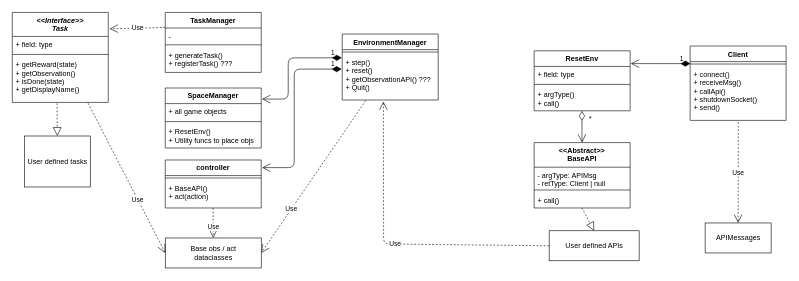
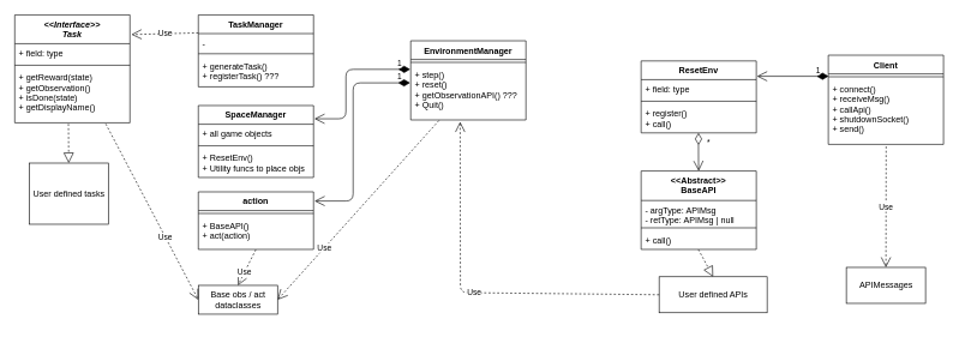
  <mxCell id="0" />
  <mxCell id="1" parent="0" />
  <mxCell id="2" value="EnvironmentManager" style="swimlane;fontStyle=1;align=center;verticalAlign=top;childLayout=stackLayout;horizontal=1;startSize=26;horizontalStack=0;resizeParent=1;resizeParentMax=0;resizeLast=0;collapsible=1;marginBottom=0;" parent="1" vertex="1"><mxGeometry x="570" y="56" width="160" height="110" as="geometry" /></mxCell>
  <mxCell id="3" value="" style="line;strokeWidth=1;fillColor=none;align=left;verticalAlign=middle;spacingTop=-1;spacingLeft=3;spacingRight=3;rotatable=0;labelPosition=right;points=[];portConstraint=eastwest;strokeColor=inherit;" parent="2" vertex="1"><mxGeometry y="26" width="160" height="8" as="geometry" /></mxCell>
  <mxCell id="4" value="+ step()&#10;+ reset()&#10;+ getObservationAPI() ???&#10;+ Quit()" style="text;strokeColor=none;fillColor=none;align=left;verticalAlign=top;spacingLeft=4;spacingRight=4;overflow=hidden;rotatable=0;points=[[0,0.5],[1,0.5]];portConstraint=eastwest;" parent="2" vertex="1"><mxGeometry y="34" width="160" height="76" as="geometry" /></mxCell>
  <mxCell id="5" value="1" style="endArrow=open;html=1;endSize=12;startArrow=diamondThin;startSize=14;startFill=1;edgeStyle=orthogonalEdgeStyle;align=left;verticalAlign=bottom;exitX=-0.004;exitY=0.075;exitDx=0;exitDy=0;exitPerimeter=0;entryX=1.008;entryY=0.184;entryDx=0;entryDy=0;entryPerimeter=0;" parent="1" source="4" target="38" edge="1"><mxGeometry x="-0.808" relative="1" as="geometry"><mxPoint x="230" y="196" as="sourcePoint" /><mxPoint x="390" y="196" as="targetPoint" /><mxPoint as="offset" /><Array as="points"><mxPoint x="480" y="96" /><mxPoint x="480" y="164" /></Array></mxGeometry></mxCell>
- <mxCell id="6" value="controller" style="swimlane;fontStyle=1;align=center;verticalAlign=top;childLayout=stackLayout;horizontal=1;startSize=26;horizontalStack=0;resizeParent=1;resizeParentMax=0;resizeLast=0;collapsible=1;marginBottom=0;" parent="1" vertex="1"><mxGeometry x="275" y="266" width="160" height="80" as="geometry" /></mxCell>
+ <mxCell id="6" value="action" style="swimlane;fontStyle=1;align=center;verticalAlign=top;childLayout=stackLayout;horizontal=1;startSize=26;horizontalStack=0;resizeParent=1;resizeParentMax=0;resizeLast=0;collapsible=1;marginBottom=0;" parent="1" vertex="1"><mxGeometry x="275" y="266" width="160" height="80" as="geometry" /></mxCell>
  <mxCell id="7" value="" style="line;strokeWidth=1;fillColor=none;align=left;verticalAlign=middle;spacingTop=-1;spacingLeft=3;spacingRight=3;rotatable=0;labelPosition=right;points=[];portConstraint=eastwest;strokeColor=inherit;" parent="6" vertex="1"><mxGeometry y="26" width="160" height="8" as="geometry" /></mxCell>
  <mxCell id="8" value="+ BaseAPI()&#10;+ act(action)" style="text;strokeColor=none;fillColor=none;align=left;verticalAlign=top;spacingLeft=4;spacingRight=4;overflow=hidden;rotatable=0;points=[[0,0.5],[1,0.5]];portConstraint=eastwest;" parent="6" vertex="1"><mxGeometry y="34" width="160" height="46" as="geometry" /></mxCell>
  <mxCell id="9" value="1" style="endArrow=open;html=1;endSize=12;startArrow=diamondThin;startSize=14;startFill=1;edgeStyle=orthogonalEdgeStyle;align=left;verticalAlign=bottom;exitX=-0.005;exitY=0.322;exitDx=0;exitDy=0;exitPerimeter=0;entryX=1.009;entryY=0.159;entryDx=0;entryDy=0;entryPerimeter=0;" parent="1" source="4" target="6" edge="1"><mxGeometry x="-0.871" relative="1" as="geometry"><mxPoint x="191.12" y="131.534" as="sourcePoint" /><mxPoint x="490" y="386" as="targetPoint" /><mxPoint as="offset" /><Array as="points"><mxPoint x="490" y="114" /><mxPoint x="490" y="279" /></Array></mxGeometry></mxCell>
  <mxCell id="10" value="Client" style="swimlane;fontStyle=1;align=center;verticalAlign=top;childLayout=stackLayout;horizontal=1;startSize=26;horizontalStack=0;resizeParent=1;resizeParentMax=0;resizeLast=0;collapsible=1;marginBottom=0;" parent="1" vertex="1"><mxGeometry x="1150" y="76" width="160" height="124" as="geometry" /></mxCell>
  <mxCell id="11" value="" style="line;strokeWidth=1;fillColor=none;align=left;verticalAlign=middle;spacingTop=-1;spacingLeft=3;spacingRight=3;rotatable=0;labelPosition=right;points=[];portConstraint=eastwest;strokeColor=inherit;" parent="10" vertex="1"><mxGeometry y="26" width="160" height="8" as="geometry" /></mxCell>
  <mxCell id="12" value="+ connect()&#10;+ receiveMsg()&#10;+ callApi()&#10;+ shutdownSocket()&#10;+ send()" style="text;strokeColor=none;fillColor=none;align=left;verticalAlign=top;spacingLeft=4;spacingRight=4;overflow=hidden;rotatable=0;points=[[0,0.5],[1,0.5]];portConstraint=eastwest;" parent="10" vertex="1"><mxGeometry y="34" width="160" height="90" as="geometry" /></mxCell>
  <mxCell id="13" value="ResetEnv" style="swimlane;fontStyle=1;align=center;verticalAlign=top;childLayout=stackLayout;horizontal=1;startSize=26;horizontalStack=0;resizeParent=1;resizeParentMax=0;resizeLast=0;collapsible=1;marginBottom=0;" parent="1" vertex="1"><mxGeometry x="890" y="84" width="160" height="100" as="geometry" /></mxCell>
  <mxCell id="14" value="+ field: type" style="text;strokeColor=none;fillColor=none;align=left;verticalAlign=top;spacingLeft=4;spacingRight=4;overflow=hidden;rotatable=0;points=[[0,0.5],[1,0.5]];portConstraint=eastwest;" parent="13" vertex="1"><mxGeometry y="26" width="160" height="26" as="geometry" /></mxCell>
  <mxCell id="15" value="" style="line;strokeWidth=1;fillColor=none;align=left;verticalAlign=middle;spacingTop=-1;spacingLeft=3;spacingRight=3;rotatable=0;labelPosition=right;points=[];portConstraint=eastwest;strokeColor=inherit;" parent="13" vertex="1"><mxGeometry y="52" width="160" height="8" as="geometry" /></mxCell>
- <mxCell id="16" value="+ argType()&#10;+ call()" style="text;strokeColor=none;fillColor=none;align=left;verticalAlign=top;spacingLeft=4;spacingRight=4;overflow=hidden;rotatable=0;points=[[0,0.5],[1,0.5]];portConstraint=eastwest;" parent="13" vertex="1"><mxGeometry y="60" width="160" height="40" as="geometry" /></mxCell>
+ <mxCell id="16" value="+ register()&#10;+ call()" style="text;strokeColor=none;fillColor=none;align=left;verticalAlign=top;spacingLeft=4;spacingRight=4;overflow=hidden;rotatable=0;points=[[0,0.5],[1,0.5]];portConstraint=eastwest;" parent="13" vertex="1"><mxGeometry y="60" width="160" height="40" as="geometry" /></mxCell>
  <mxCell id="17" value="1" style="endArrow=open;html=1;endSize=12;startArrow=diamondThin;startSize=14;startFill=1;edgeStyle=orthogonalEdgeStyle;align=left;verticalAlign=bottom;entryX=1.006;entryY=0.213;entryDx=0;entryDy=0;entryPerimeter=0;exitX=0.003;exitY=0.416;exitDx=0;exitDy=0;exitPerimeter=0;" parent="1" source="11" target="13" edge="1"><mxGeometry x="-0.612" y="1" relative="1" as="geometry"><mxPoint x="1140" y="104" as="sourcePoint" /><mxPoint x="1000" y="104" as="targetPoint" /><mxPoint as="offset" /></mxGeometry></mxCell>
  <mxCell id="18" value="APIMessages" style="html=1;" parent="1" vertex="1"><mxGeometry x="1175" y="371" width="110" height="50" as="geometry" /></mxCell>
  <mxCell id="19" value="Use" style="endArrow=open;endSize=12;dashed=1;html=1;exitX=0.502;exitY=1.031;exitDx=0;exitDy=0;exitPerimeter=0;" parent="1" source="12" target="18" edge="1"><mxGeometry width="160" relative="1" as="geometry"><mxPoint x="900" y="254" as="sourcePoint" /><mxPoint x="1060" y="254" as="targetPoint" /></mxGeometry></mxCell>
  <mxCell id="20" value="&lt;&lt;Interface&gt;&gt;&#10;Task" style="swimlane;fontStyle=3;align=center;verticalAlign=top;childLayout=stackLayout;horizontal=1;startSize=40;horizontalStack=0;resizeParent=1;resizeParentMax=0;resizeLast=0;collapsible=1;marginBottom=0;" vertex="1" parent="1"><mxGeometry x="20" y="20" width="160" height="150" as="geometry"><mxRectangle x="160" y="350" width="120" height="40" as="alternateBounds" /></mxGeometry></mxCell>
  <mxCell id="21" value="+ field: type" style="text;strokeColor=none;fillColor=none;align=left;verticalAlign=top;spacingLeft=4;spacingRight=4;overflow=hidden;rotatable=0;points=[[0,0.5],[1,0.5]];portConstraint=eastwest;" vertex="1" parent="20"><mxGeometry y="40" width="160" height="26" as="geometry" /></mxCell>
  <mxCell id="22" value="" style="line;strokeWidth=1;fillColor=none;align=left;verticalAlign=middle;spacingTop=-1;spacingLeft=3;spacingRight=3;rotatable=0;labelPosition=right;points=[];portConstraint=eastwest;strokeColor=inherit;" vertex="1" parent="20"><mxGeometry y="66" width="160" height="8" as="geometry" /></mxCell>
  <mxCell id="23" value="+ getReward(state)&#10;+ getObservation()&#10;+ isDone(state)&#10;+ getDisplayName()" style="text;strokeColor=none;fillColor=none;align=left;verticalAlign=top;spacingLeft=4;spacingRight=4;overflow=hidden;rotatable=0;points=[[0,0.5],[1,0.5]];portConstraint=eastwest;" vertex="1" parent="20"><mxGeometry y="74" width="160" height="76" as="geometry" /></mxCell>
  <mxCell id="24" value="" style="endArrow=block;dashed=1;endFill=0;endSize=12;html=1;exitX=0.466;exitY=1.019;exitDx=0;exitDy=0;exitPerimeter=0;entryX=0.5;entryY=0;entryDx=0;entryDy=0;" edge="1" parent="1" source="23" target="25"><mxGeometry width="160" relative="1" as="geometry"><mxPoint x="50" y="386" as="sourcePoint" /><mxPoint x="105" y="396" as="targetPoint" /></mxGeometry></mxCell>
  <mxCell id="25" value="User defined tasks" style="html=1;" vertex="1" parent="1"><mxGeometry x="40" y="226" width="110" height="85" as="geometry" /></mxCell>
  <mxCell id="26" value="Use" style="endArrow=open;endSize=12;dashed=1;html=1;exitX=0;exitY=0.25;exitDx=0;exitDy=0;entryX=1.013;entryY=0.182;entryDx=0;entryDy=0;entryPerimeter=0;" edge="1" parent="1" source="42" target="20"><mxGeometry width="160" relative="1" as="geometry"><mxPoint x="-50" y="406" as="sourcePoint" /><mxPoint x="110" y="406" as="targetPoint" /></mxGeometry></mxCell>
  <mxCell id="27" value="Use" style="endArrow=open;endSize=12;dashed=1;html=1;exitX=0.245;exitY=1.011;exitDx=0;exitDy=0;entryX=1;entryY=0.5;entryDx=0;entryDy=0;exitPerimeter=0;" edge="1" parent="1" source="4" target="28"><mxGeometry x="0.422" width="160" relative="1" as="geometry"><mxPoint x="1176" y="213.71" as="sourcePoint" /><mxPoint x="520" y="-304" as="targetPoint" /><Array as="points" /><mxPoint as="offset" /></mxGeometry></mxCell>
- <mxCell id="28" value="Base obs / act&lt;br&gt;dataclasses" style="html=1;" vertex="1" parent="1"><mxGeometry x="275" y="396" width="160" height="50" as="geometry" /></mxCell>
+ <mxCell id="28" value="Base obs / act&lt;br&gt;dataclasses" style="html=1;" vertex="1" parent="1"><mxGeometry x="275" y="396" width="110" height="40" as="geometry" /></mxCell>
  <mxCell id="29" value="Use" style="endArrow=open;endSize=12;dashed=1;html=1;exitX=0.79;exitY=1.019;exitDx=0;exitDy=0;entryX=0;entryY=0.5;entryDx=0;entryDy=0;exitPerimeter=0;" edge="1" parent="1" source="23" target="28"><mxGeometry x="0.289" width="160" relative="1" as="geometry"><mxPoint x="365" y="6" as="sourcePoint" /><mxPoint x="540" y="-224" as="targetPoint" /><Array as="points" /><mxPoint as="offset" /></mxGeometry></mxCell>
  <mxCell id="30" value="&lt;&lt;Abstract&gt;&gt;&#10;BaseAPI" style="swimlane;fontStyle=1;align=center;verticalAlign=top;childLayout=stackLayout;horizontal=1;startSize=41;horizontalStack=0;resizeParent=1;resizeParentMax=0;resizeLast=0;collapsible=1;marginBottom=0;" vertex="1" parent="1"><mxGeometry x="890" y="237" width="160" height="109" as="geometry" /></mxCell>
- <mxCell id="31" value="- argType: APIMsg&#10;- retType: Client | null" style="text;strokeColor=none;fillColor=none;align=left;verticalAlign=top;spacingLeft=4;spacingRight=4;overflow=hidden;rotatable=0;points=[[0,0.5],[1,0.5]];portConstraint=eastwest;" vertex="1" parent="30"><mxGeometry y="41" width="160" height="34" as="geometry" /></mxCell>
+ <mxCell id="31" value="- argType: APIMsg&#10;- retType: APIMsg | null" style="text;strokeColor=none;fillColor=none;align=left;verticalAlign=top;spacingLeft=4;spacingRight=4;overflow=hidden;rotatable=0;points=[[0,0.5],[1,0.5]];portConstraint=eastwest;" vertex="1" parent="30"><mxGeometry y="41" width="160" height="34" as="geometry" /></mxCell>
  <mxCell id="32" value="" style="line;strokeWidth=1;fillColor=none;align=left;verticalAlign=middle;spacingTop=-1;spacingLeft=3;spacingRight=3;rotatable=0;labelPosition=right;points=[];portConstraint=eastwest;strokeColor=inherit;" vertex="1" parent="30"><mxGeometry y="75" width="160" height="8" as="geometry" /></mxCell>
  <mxCell id="33" value="+ call()" style="text;strokeColor=none;fillColor=none;align=left;verticalAlign=top;spacingLeft=4;spacingRight=4;overflow=hidden;rotatable=0;points=[[0,0.5],[1,0.5]];portConstraint=eastwest;" vertex="1" parent="30"><mxGeometry y="83" width="160" height="26" as="geometry" /></mxCell>
  <mxCell id="34" value="" style="endArrow=block;dashed=1;endFill=0;endSize=12;html=1;exitX=0.497;exitY=1;exitDx=0;exitDy=0;exitPerimeter=0;entryX=0.5;entryY=0;entryDx=0;entryDy=0;" edge="1" parent="1" source="33" target="35"><mxGeometry width="160" relative="1" as="geometry"><mxPoint x="840" y="406" as="sourcePoint" /><mxPoint x="950" y="356" as="targetPoint" /></mxGeometry></mxCell>
  <mxCell id="35" value="User defined APIs" style="html=1;" vertex="1" parent="1"><mxGeometry x="915" y="384" width="150" height="50" as="geometry" /></mxCell>
  <mxCell id="36" value="*" style="endArrow=open;html=1;endSize=12;startArrow=diamondThin;startSize=14;startFill=0;edgeStyle=orthogonalEdgeStyle;align=left;verticalAlign=bottom;entryX=0.5;entryY=0;entryDx=0;entryDy=0;exitX=0.498;exitY=1;exitDx=0;exitDy=0;exitPerimeter=0;" edge="1" parent="1" source="16" target="30"><mxGeometry x="-0.17" y="10" relative="1" as="geometry"><mxPoint x="1010" y="226" as="sourcePoint" /><mxPoint x="750" y="136" as="targetPoint" /><Array as="points"><mxPoint x="970" y="226" /><mxPoint x="970" y="237" /></Array><mxPoint as="offset" /></mxGeometry></mxCell>
  <mxCell id="37" value="Use" style="endArrow=open;endSize=12;dashed=1;html=1;exitX=0;exitY=0.5;exitDx=0;exitDy=0;entryX=0.429;entryY=1.035;entryDx=0;entryDy=0;entryPerimeter=0;" edge="1" parent="1" source="35" target="4"><mxGeometry width="160" relative="1" as="geometry"><mxPoint x="1260.32" y="192.79" as="sourcePoint" /><mxPoint x="1260.051" y="324" as="targetPoint" /><Array as="points"><mxPoint x="639" y="406" /></Array></mxGeometry></mxCell>
  <mxCell id="38" value="SpaceManager" style="swimlane;fontStyle=1;align=center;verticalAlign=top;childLayout=stackLayout;horizontal=1;startSize=26;horizontalStack=0;resizeParent=1;resizeParentMax=0;resizeLast=0;collapsible=1;marginBottom=0;" parent="1" vertex="1"><mxGeometry x="275" y="146" width="160" height="100" as="geometry" /></mxCell>
  <mxCell id="39" value="+ all game objects" style="text;strokeColor=none;fillColor=none;align=left;verticalAlign=top;spacingLeft=4;spacingRight=4;overflow=hidden;rotatable=0;points=[[0,0.5],[1,0.5]];portConstraint=eastwest;" parent="38" vertex="1"><mxGeometry y="26" width="160" height="26" as="geometry" /></mxCell>
  <mxCell id="40" value="" style="line;strokeWidth=1;fillColor=none;align=left;verticalAlign=middle;spacingTop=-1;spacingLeft=3;spacingRight=3;rotatable=0;labelPosition=right;points=[];portConstraint=eastwest;strokeColor=inherit;" parent="38" vertex="1"><mxGeometry y="52" width="160" height="8" as="geometry" /></mxCell>
  <mxCell id="41" value="+ ResetEnv()&#10;+ Utility funcs to place objs" style="text;strokeColor=none;fillColor=none;align=left;verticalAlign=top;spacingLeft=4;spacingRight=4;overflow=hidden;rotatable=0;points=[[0,0.5],[1,0.5]];portConstraint=eastwest;" parent="38" vertex="1"><mxGeometry y="60" width="160" height="40" as="geometry" /></mxCell>
  <mxCell id="42" value="TaskManager" style="swimlane;fontStyle=1;align=center;verticalAlign=top;childLayout=stackLayout;horizontal=1;startSize=26;horizontalStack=0;resizeParent=1;resizeParentMax=0;resizeLast=0;collapsible=1;marginBottom=0;" parent="1" vertex="1"><mxGeometry x="275" y="20" width="160" height="100" as="geometry" /></mxCell>
  <mxCell id="43" value="-" style="text;strokeColor=none;fillColor=none;align=left;verticalAlign=top;spacingLeft=4;spacingRight=4;overflow=hidden;rotatable=0;points=[[0,0.5],[1,0.5]];portConstraint=eastwest;" parent="42" vertex="1"><mxGeometry y="26" width="160" height="24" as="geometry" /></mxCell>
  <mxCell id="44" value="" style="line;strokeWidth=1;fillColor=none;align=left;verticalAlign=middle;spacingTop=-1;spacingLeft=3;spacingRight=3;rotatable=0;labelPosition=right;points=[];portConstraint=eastwest;strokeColor=inherit;" parent="42" vertex="1"><mxGeometry y="50" width="160" height="8" as="geometry" /></mxCell>
  <mxCell id="45" value="+ generateTask()&#10;+ registerTask() ???" style="text;strokeColor=none;fillColor=none;align=left;verticalAlign=top;spacingLeft=4;spacingRight=4;overflow=hidden;rotatable=0;points=[[0,0.5],[1,0.5]];portConstraint=eastwest;" parent="42" vertex="1"><mxGeometry y="58" width="160" height="42" as="geometry" /></mxCell>
  <mxCell id="46" value="Use" style="endArrow=open;endSize=12;dashed=1;html=1;exitX=0.499;exitY=1.003;exitDx=0;exitDy=0;entryX=0.5;entryY=0;entryDx=0;entryDy=0;exitPerimeter=0;" edge="1" parent="1" source="8" target="28"><mxGeometry x="0.289" width="160" relative="1" as="geometry"><mxPoint x="196.4" y="181.444" as="sourcePoint" /><mxPoint x="285" y="431" as="targetPoint" /><Array as="points" /><mxPoint as="offset" /></mxGeometry></mxCell>
